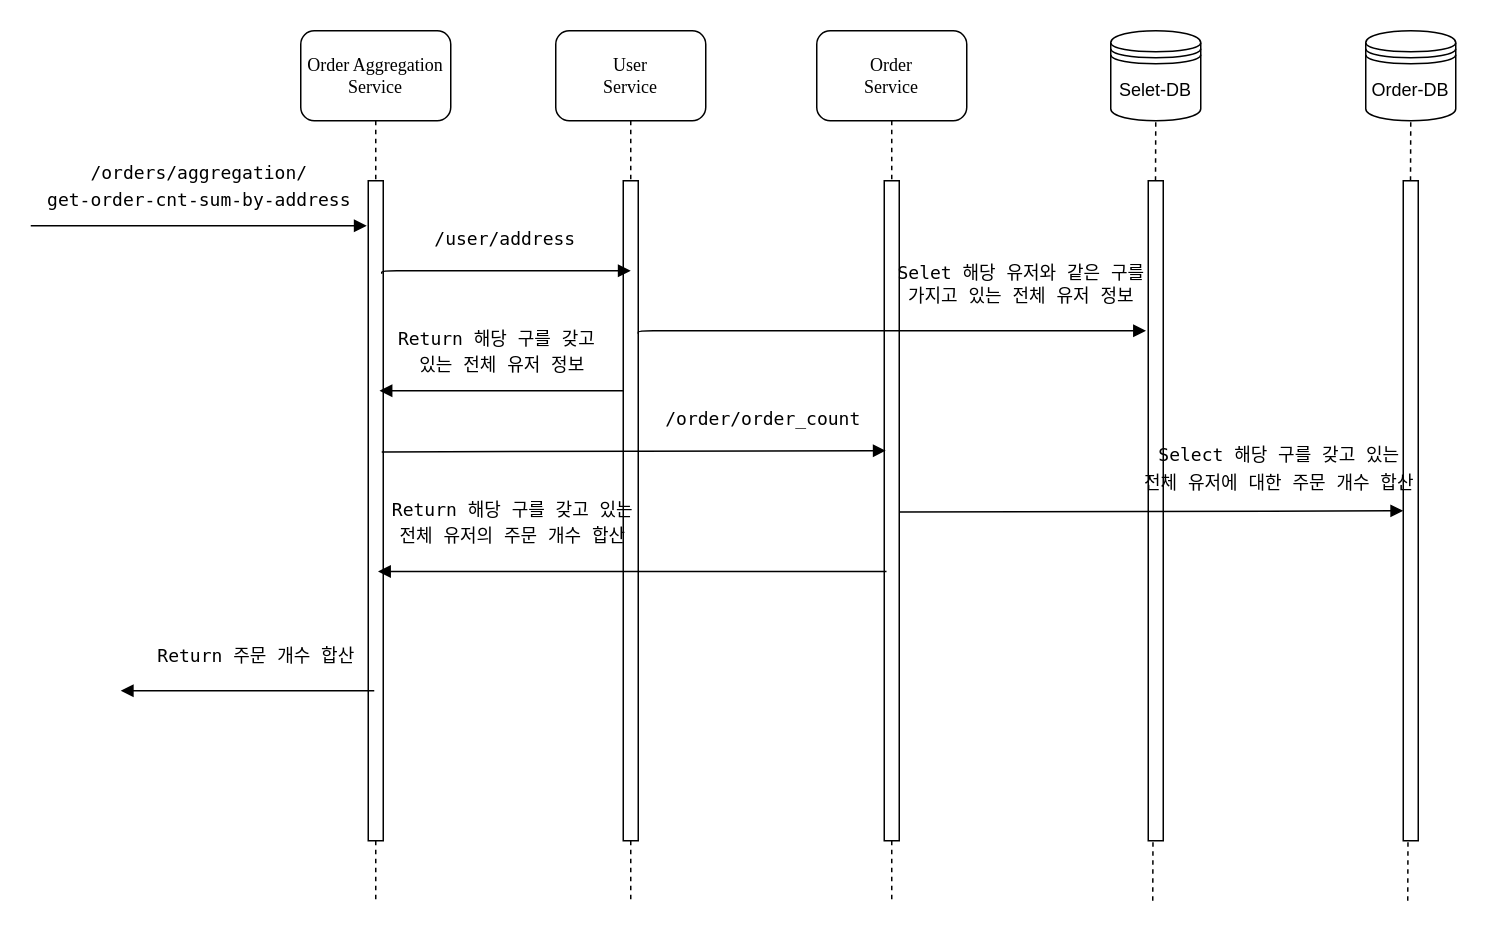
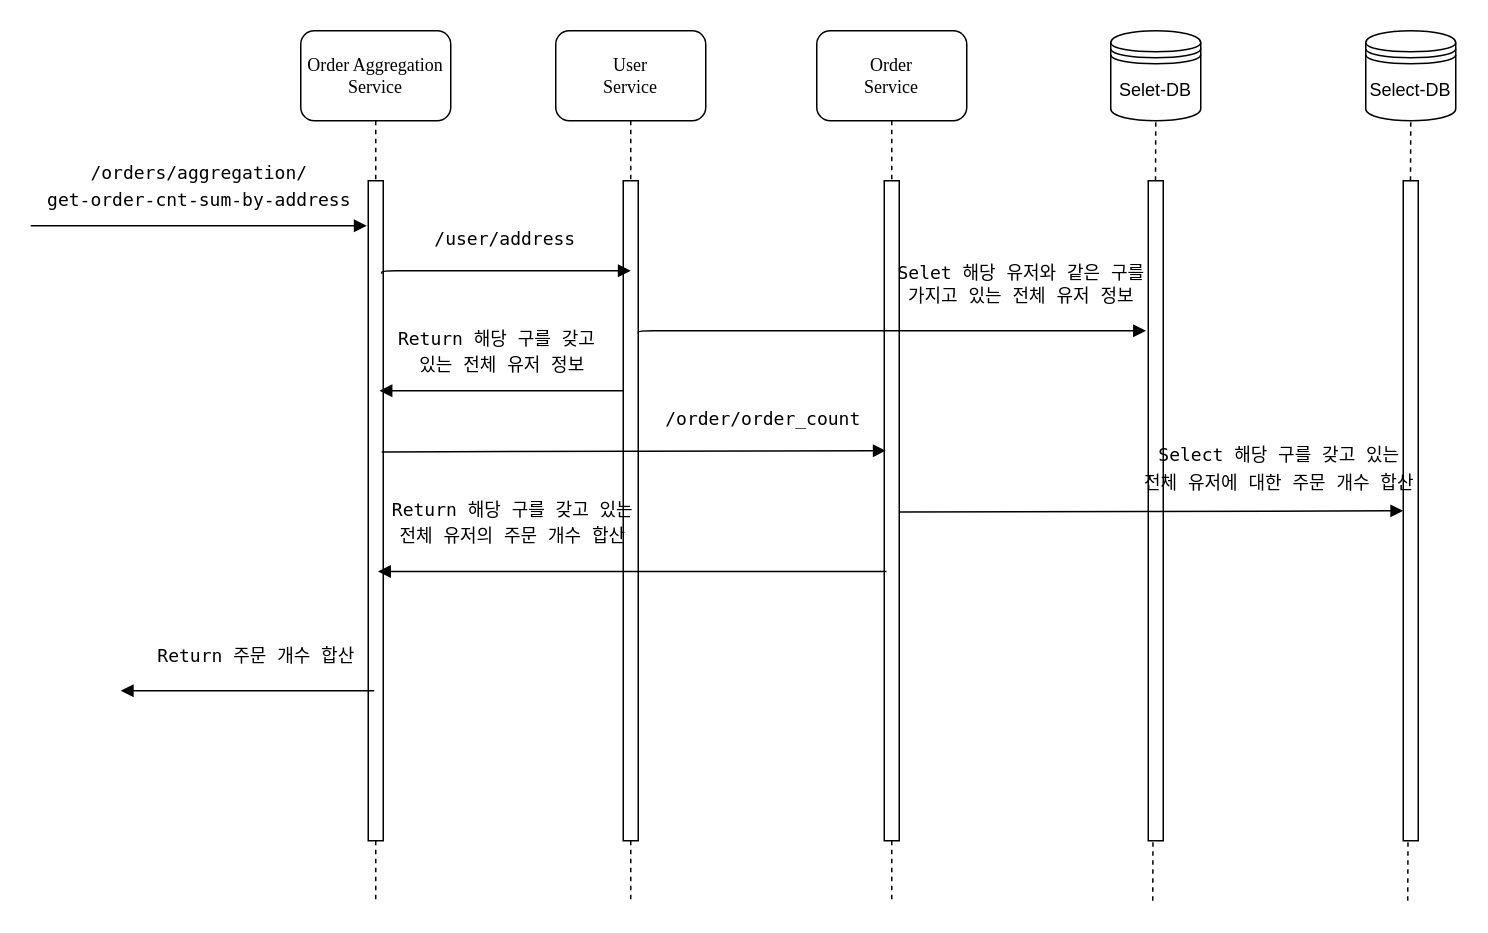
  <mxCell id="0" />
  <mxCell id="1" parent="0" />
  <mxCell id="2" value="" style="endArrow=none;dashed=1;html=1;rounded=0;" edge="1" parent="1"><mxGeometry width="50" height="50" relative="1" as="geometry"><mxPoint x="768" y="600" as="sourcePoint" /><mxPoint x="770" y="80" as="targetPoint" /></mxGeometry></mxCell>
  <mxCell id="3" value="Order Aggregation&lt;br&gt;Service" style="shape=umlLifeline;perimeter=lifelinePerimeter;whiteSpace=wrap;html=1;container=1;collapsible=0;recursiveResize=0;outlineConnect=0;rounded=1;shadow=0;comic=0;labelBackgroundColor=none;strokeWidth=1;fontFamily=Verdana;fontSize=12;align=center;size=60;" parent="1" vertex="1"><mxGeometry x="200" y="20" width="100" height="580" as="geometry" /></mxCell>
  <mxCell id="4" value="" style="html=1;points=[];perimeter=orthogonalPerimeter;rounded=0;shadow=0;comic=0;labelBackgroundColor=none;strokeWidth=1;fontFamily=Verdana;fontSize=12;align=center;" parent="3" vertex="1"><mxGeometry x="45" y="100" width="10" height="440" as="geometry" /></mxCell>
  <mxCell id="5" value="&lt;pre style=&quot;font-family: Menlo, monospace; line-height: 40%;&quot;&gt;&lt;pre style=&quot;border-color: var(--border-color); font-family: Menlo, monospace; line-height: 40%;&quot;&gt;Return 해당 구를 갖고 &lt;/pre&gt;&lt;pre style=&quot;border-color: var(--border-color); font-family: Menlo, monospace; line-height: 40%;&quot;&gt;있는 전체 유저 정보&lt;/pre&gt;&lt;/pre&gt;" style="html=1;verticalAlign=bottom;endArrow=block;labelBackgroundColor=none;fontFamily=Verdana;fontSize=12;edgeStyle=elbowEdgeStyle;elbow=vertical;entryX=1.2;entryY=0.317;entryDx=0;entryDy=0;entryPerimeter=0;align=center;" edge="1" parent="3"><mxGeometry x="-0.006" relative="1" as="geometry"><mxPoint x="215" y="240" as="sourcePoint" /><mxPoint x="52.5" y="239.48" as="targetPoint" /><Array as="points"><mxPoint x="161.5" y="240" /></Array><mxPoint as="offset" /></mxGeometry></mxCell>
  <mxCell id="6" value="User&lt;br&gt;Service" style="shape=umlLifeline;perimeter=lifelinePerimeter;whiteSpace=wrap;html=1;container=1;collapsible=0;recursiveResize=0;outlineConnect=0;rounded=1;shadow=0;comic=0;labelBackgroundColor=none;strokeWidth=1;fontFamily=Verdana;fontSize=12;align=center;size=60;" vertex="1" parent="1"><mxGeometry x="370" y="20" width="100" height="580" as="geometry" /></mxCell>
  <mxCell id="7" value="" style="html=1;points=[];perimeter=orthogonalPerimeter;rounded=0;shadow=0;comic=0;labelBackgroundColor=none;strokeWidth=1;fontFamily=Verdana;fontSize=12;align=center;" vertex="1" parent="6"><mxGeometry x="45" y="100" width="10" height="440" as="geometry" /></mxCell>
  <mxCell id="8" value="Order&lt;br&gt;Service" style="shape=umlLifeline;perimeter=lifelinePerimeter;whiteSpace=wrap;html=1;container=1;collapsible=0;recursiveResize=0;outlineConnect=0;rounded=1;shadow=0;comic=0;labelBackgroundColor=none;strokeWidth=1;fontFamily=Verdana;fontSize=12;align=center;size=60;" vertex="1" parent="1"><mxGeometry x="544" y="20" width="100" height="580" as="geometry" /></mxCell>
  <mxCell id="9" value="" style="html=1;points=[];perimeter=orthogonalPerimeter;rounded=0;shadow=0;comic=0;labelBackgroundColor=none;strokeWidth=1;fontFamily=Verdana;fontSize=12;align=center;" vertex="1" parent="8"><mxGeometry x="45" y="100" width="10" height="440" as="geometry" /></mxCell>
  <mxCell id="10" value="&lt;p style=&quot;line-height: 60%;&quot;&gt;&lt;/p&gt;&lt;pre style=&quot;font-size: 9pt; font-family: Menlo, monospace; line-height: 50%;&quot;&gt;&lt;pre style=&quot;border-color: var(--border-color); font-size: 9pt; font-family: Menlo, monospace; line-height: 50%;&quot;&gt;&lt;font style=&quot;border-color: var(--border-color);&quot; face=&quot;Menlo, monospace&quot;&gt;/orders/aggregation/&lt;/font&gt;&lt;/pre&gt;&lt;pre style=&quot;border-color: var(--border-color); font-size: 9pt; font-family: Menlo, monospace; line-height: 50%;&quot;&gt;&lt;font style=&quot;border-color: var(--border-color);&quot; face=&quot;Menlo, monospace&quot;&gt;get-order-cnt-sum-by-address&lt;span style=&quot;color: rgb(195, 206, 227); background-color: rgb(38, 50, 56); border-color: var(--border-color);&quot;&gt;&lt;br style=&quot;border-color: var(--border-color);&quot;&gt;&lt;/span&gt;&lt;/font&gt;&lt;/pre&gt;&lt;/pre&gt;&lt;p&gt;&lt;/p&gt;" style="html=1;verticalAlign=bottom;endArrow=block;labelBackgroundColor=none;fontFamily=Verdana;fontSize=12;edgeStyle=elbowEdgeStyle;elbow=vertical;" edge="1" parent="1"><mxGeometry relative="1" as="geometry"><mxPoint x="20" y="150" as="sourcePoint" /><mxPoint x="244" y="150" as="targetPoint" /><Array as="points"><mxPoint x="145" y="150" /></Array><mxPoint as="offset" /></mxGeometry></mxCell>
  <mxCell id="11" value="&lt;pre style=&quot;font-size: 9pt; font-family: Menlo, monospace;&quot;&gt;&lt;pre style=&quot;border-color: var(--border-color); font-size: 9pt; font-family: Menlo, monospace;&quot;&gt;/user/address&lt;/pre&gt;&lt;/pre&gt;" style="html=1;verticalAlign=bottom;endArrow=block;labelBackgroundColor=none;fontFamily=Verdana;fontSize=12;edgeStyle=elbowEdgeStyle;elbow=vertical;entryX=0.1;entryY=0.069;entryDx=0;entryDy=0;entryPerimeter=0;exitX=0.9;exitY=0.141;exitDx=0;exitDy=0;exitPerimeter=0;" edge="1" parent="1" source="4"><mxGeometry x="-0.002" relative="1" as="geometry"><mxPoint x="260" y="180" as="sourcePoint" /><mxPoint x="420" y="180.36" as="targetPoint" /><Array as="points"><mxPoint x="370" y="180" /></Array><mxPoint as="offset" /></mxGeometry></mxCell>
  <mxCell id="12" value="&lt;pre style=&quot;font-size: 9pt; font-family: Menlo, monospace;&quot;&gt;&lt;pre style=&quot;border-color: var(--border-color); font-size: 9pt; font-family: Menlo, monospace; line-height: 130%;&quot;&gt;&lt;div style=&quot;&quot;&gt;&lt;span style=&quot;font-size: 9pt; background-color: initial; white-space-collapse: collapse;&quot;&gt;Selet 해당 유저와 같은 구를&lt;/span&gt;&lt;/div&gt;가지고 있는 전체 유저 정보&lt;/pre&gt;&lt;/pre&gt;" style="html=1;verticalAlign=bottom;endArrow=block;labelBackgroundColor=none;fontFamily=Verdana;fontSize=12;edgeStyle=elbowEdgeStyle;elbow=vertical;exitX=0.9;exitY=0.141;exitDx=0;exitDy=0;exitPerimeter=0;align=center;" edge="1" parent="1"><mxGeometry x="0.509" relative="1" as="geometry"><mxPoint x="425" y="222" as="sourcePoint" /><mxPoint x="763.5" y="220" as="targetPoint" /><Array as="points"><mxPoint x="541" y="220" /></Array><mxPoint as="offset" /></mxGeometry></mxCell>
  <mxCell id="13" value="&lt;pre style=&quot;font-size: 9pt; font-family: Menlo, monospace;&quot;&gt;&lt;pre style=&quot;border-color: var(--border-color); font-size: 9pt; font-family: Menlo, monospace;&quot;&gt;/order/order_count&lt;/pre&gt;&lt;/pre&gt;" style="html=1;verticalAlign=bottom;endArrow=block;labelBackgroundColor=none;fontFamily=Verdana;fontSize=12;edgeStyle=elbowEdgeStyle;elbow=vertical;align=center;exitX=0.9;exitY=0.411;exitDx=0;exitDy=0;exitPerimeter=0;entryX=0.1;entryY=0.407;entryDx=0;entryDy=0;entryPerimeter=0;" edge="1" parent="1"><mxGeometry x="0.507" relative="1" as="geometry"><mxPoint x="254" y="300.76" as="sourcePoint" /><mxPoint x="590" y="299" as="targetPoint" /><Array as="points"><mxPoint x="360.75" y="299.92" /></Array><mxPoint as="offset" /></mxGeometry></mxCell>
  <mxCell id="14" value="" style="html=1;points=[];perimeter=orthogonalPerimeter;rounded=0;shadow=0;comic=0;labelBackgroundColor=none;strokeWidth=1;fontFamily=Verdana;fontSize=12;align=center;" vertex="1" parent="1"><mxGeometry x="765" y="120" width="10" height="440" as="geometry" /></mxCell>
  <mxCell id="15" value="Selet-DB" style="shape=datastore;whiteSpace=wrap;html=1;" vertex="1" parent="1"><mxGeometry x="740" y="20" width="60" height="60" as="geometry" /></mxCell>
  <mxCell id="16" value="" style="endArrow=none;dashed=1;html=1;rounded=0;" edge="1" parent="1"><mxGeometry width="50" height="50" relative="1" as="geometry"><mxPoint x="938" y="600" as="sourcePoint" /><mxPoint x="940" y="80" as="targetPoint" /></mxGeometry></mxCell>
  <mxCell id="17" value="" style="html=1;points=[];perimeter=orthogonalPerimeter;rounded=0;shadow=0;comic=0;labelBackgroundColor=none;strokeWidth=1;fontFamily=Verdana;fontSize=12;align=center;" vertex="1" parent="1"><mxGeometry x="935" y="120" width="10" height="440" as="geometry" /></mxCell>
- <mxCell id="18" value="Order-DB" style="shape=datastore;whiteSpace=wrap;html=1;" vertex="1" parent="1"><mxGeometry x="910" y="20" width="60" height="60" as="geometry" /></mxCell>
+ <mxCell id="18" value="Select-DB" style="shape=datastore;whiteSpace=wrap;html=1;" vertex="1" parent="1"><mxGeometry x="910" y="20" width="60" height="60" as="geometry" /></mxCell>
  <mxCell id="19" value="&lt;pre style=&quot;font-family: Menlo, monospace; line-height: 120%;&quot;&gt;&lt;pre style=&quot;border-color: var(--border-color); font-family: Menlo, monospace; line-height: 140%;&quot;&gt;Return 해당 구를 갖고 있는&lt;br&gt;전체 유저의 주문 개수 합산&lt;/pre&gt;&lt;/pre&gt;" style="html=1;verticalAlign=bottom;endArrow=block;labelBackgroundColor=none;fontFamily=Verdana;fontSize=12;edgeStyle=elbowEdgeStyle;elbow=vertical;align=center;" edge="1" parent="1"><mxGeometry x="0.478" y="-1" relative="1" as="geometry"><mxPoint x="590.5" y="380.52" as="sourcePoint" /><mxPoint x="251.5" y="380.52" as="targetPoint" /><Array as="points"><mxPoint x="537" y="380.52" /></Array><mxPoint x="1" as="offset" /></mxGeometry></mxCell>
  <mxCell id="20" value="&lt;pre style=&quot;font-size: 9pt; font-family: Menlo, monospace; line-height: 60%;&quot;&gt;&lt;pre style=&quot;border-color: var(--border-color); font-size: 9pt; font-family: Menlo, monospace;&quot;&gt;Select 해당 구를 갖고 있는&lt;/pre&gt;&lt;pre style=&quot;border-color: var(--border-color); font-size: 9pt; font-family: Menlo, monospace; line-height: 60%;&quot;&gt;전체 유저에 대한 주문 개수 합산&lt;/pre&gt;&lt;/pre&gt;" style="html=1;verticalAlign=bottom;endArrow=block;labelBackgroundColor=none;fontFamily=Verdana;fontSize=12;edgeStyle=elbowEdgeStyle;elbow=vertical;align=center;exitX=0.9;exitY=0.411;exitDx=0;exitDy=0;exitPerimeter=0;entryX=0.1;entryY=0.407;entryDx=0;entryDy=0;entryPerimeter=0;" edge="1" parent="1"><mxGeometry x="0.504" relative="1" as="geometry"><mxPoint x="599" y="340.88" as="sourcePoint" /><mxPoint x="935" y="339.12" as="targetPoint" /><Array as="points"><mxPoint x="705.75" y="340.04" /></Array><mxPoint as="offset" /></mxGeometry></mxCell>
  <mxCell id="21" value="&lt;pre style=&quot;font-family: Menlo, monospace; line-height: 120%;&quot;&gt;&lt;pre style=&quot;border-color: var(--border-color); font-family: Menlo, monospace; line-height: 140%;&quot;&gt;Return 주문 개수 합산&lt;/pre&gt;&lt;/pre&gt;" style="html=1;verticalAlign=bottom;endArrow=block;labelBackgroundColor=none;fontFamily=Verdana;fontSize=12;edgeStyle=elbowEdgeStyle;elbow=vertical;align=center;" edge="1" parent="1"><mxGeometry x="-0.065" relative="1" as="geometry"><mxPoint x="249" y="460" as="sourcePoint" /><mxPoint x="80" y="460" as="targetPoint" /><Array as="points"><mxPoint x="80" y="460" /></Array><mxPoint as="offset" /></mxGeometry></mxCell>
